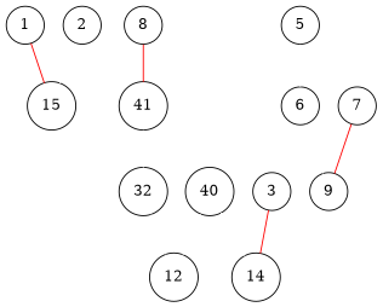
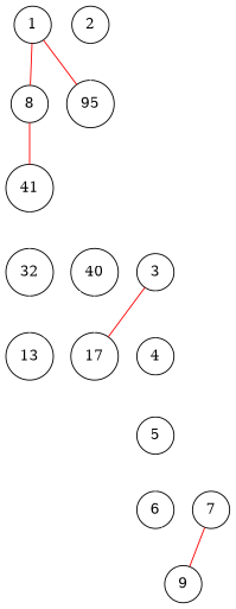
  graph {
    node [fillcolor=white shape=circle]
    edge [color=white]
    1
    8
-   15
+   15 [label=95]
    n4 [label=41]
    2
    3
-   14
+   4
+   14 [label=17]
    5
    6
    9
    7
    n13 [label=32]
    n14 [label=40]
-   13 [label=12]
+   13
+   1 -- 8 [color=red]
    1 -- 15 [color=red]
    8 -- n4 [color=red]
    n4 -- n13
    2 -- 15
+   3 -- 4
    3 -- 14 [color=red]
+   4 -- 5
    5 -- 6
    6 -- 9
    7 -- 9 [color=red]
    n13 -- 13
    n14 -- 14
    n14 -- 13
  }
